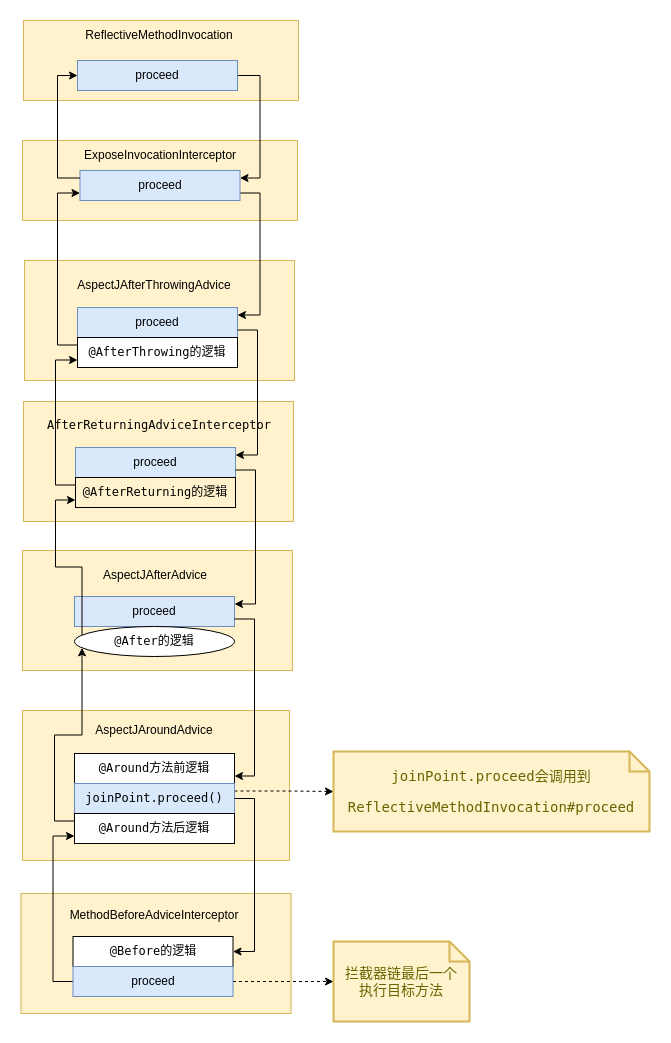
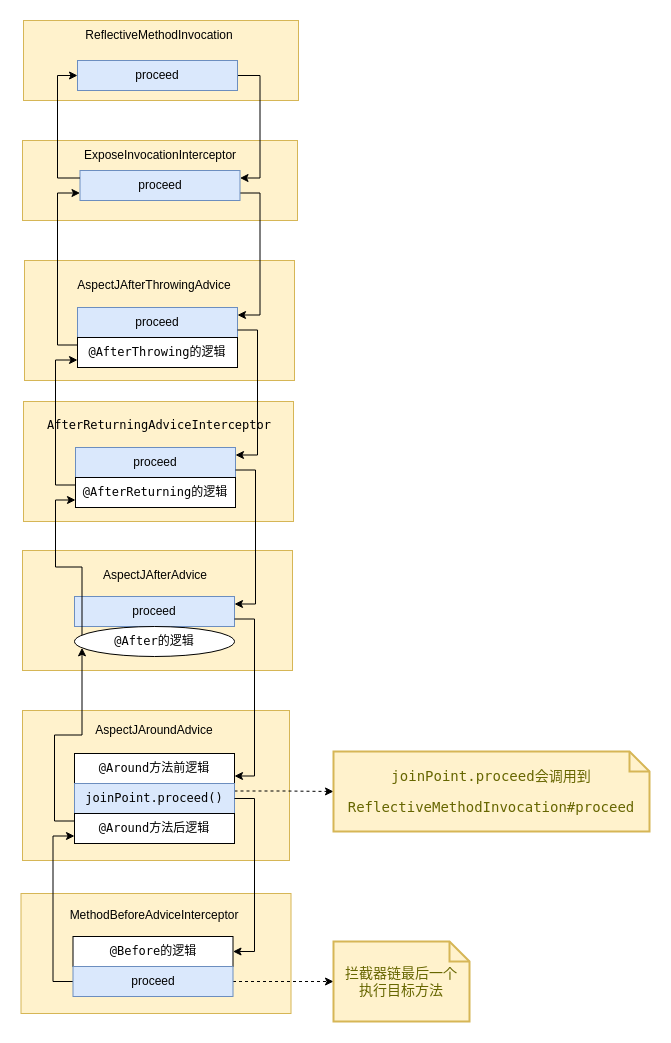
  <mxCell id="0" />
  <mxCell id="1" parent="0" />
  <mxCell id="2" value="&lt;pre&gt;&lt;br&gt;&lt;/pre&gt;" style="rounded=0;whiteSpace=wrap;html=1;fillColor=#fff2cc;strokeColor=#d6b656;" parent="1" vertex="1"><mxGeometry x="22" y="140" width="275" height="80" as="geometry" /></mxCell>
  <mxCell id="3" value="" style="rounded=0;whiteSpace=wrap;html=1;fillColor=#fff2cc;strokeColor=#d6b656;" parent="1" vertex="1"><mxGeometry x="24" y="260" width="270" height="120" as="geometry" /></mxCell>
  <mxCell id="4" value="proceed" style="rounded=0;whiteSpace=wrap;html=1;fillColor=#dae8fc;strokeColor=#6c8ebf;" parent="1" vertex="1"><mxGeometry x="77" y="307" width="160" height="30" as="geometry" /></mxCell>
  <mxCell id="5" style="edgeStyle=orthogonalEdgeStyle;rounded=0;orthogonalLoop=1;jettySize=auto;html=1;exitX=0;exitY=0.25;exitDx=0;exitDy=0;entryX=0;entryY=0.75;entryDx=0;entryDy=0;" edge="1" parent="1" source="6" target="33"><mxGeometry relative="1" as="geometry" /></mxCell>
  <mxCell id="6" value="&lt;pre&gt;@AfterThrowing的逻辑&lt;/pre&gt;" style="rounded=0;whiteSpace=wrap;html=1;" parent="1" vertex="1"><mxGeometry x="77" y="337" width="160" height="30" as="geometry" /></mxCell>
  <mxCell id="7" value="AspectJAfterThrowingAdvice" style="text;html=1;strokeColor=none;fillColor=none;align=center;verticalAlign=middle;whiteSpace=wrap;rounded=0;" parent="1" vertex="1"><mxGeometry x="124" y="270" width="60" height="30" as="geometry" /></mxCell>
  <mxCell id="8" value="" style="rounded=0;whiteSpace=wrap;html=1;fillColor=#fff2cc;strokeColor=#d6b656;" parent="1" vertex="1"><mxGeometry x="23" y="401" width="270" height="120" as="geometry" /></mxCell>
  <mxCell id="9" value="proceed" style="rounded=0;whiteSpace=wrap;html=1;fillColor=#dae8fc;strokeColor=#6c8ebf;" parent="1" vertex="1"><mxGeometry x="75" y="447" width="160" height="30" as="geometry" /></mxCell>
  <mxCell id="10" style="edgeStyle=orthogonalEdgeStyle;rounded=0;orthogonalLoop=1;jettySize=auto;html=1;exitX=0;exitY=0.25;exitDx=0;exitDy=0;entryX=0;entryY=0.75;entryDx=0;entryDy=0;" edge="1" parent="1" source="11" target="6"><mxGeometry relative="1" as="geometry" /></mxCell>
- <mxCell id="11" value="&lt;pre&gt;@AfterReturning的逻辑&lt;br&gt;&lt;/pre&gt;" style="rounded=0;whiteSpace=wrap;html=1;fillColor=#fff2cc;" parent="1" vertex="1"><mxGeometry x="75" y="477" width="160" height="30" as="geometry" /></mxCell>
+ <mxCell id="11" value="&lt;pre&gt;@AfterReturning的逻辑&lt;br&gt;&lt;/pre&gt;" style="rounded=0;whiteSpace=wrap;html=1;" parent="1" vertex="1"><mxGeometry x="75" y="477" width="160" height="30" as="geometry" /></mxCell>
  <mxCell id="12" value="&lt;pre&gt;AfterReturningAdviceInterceptor&lt;/pre&gt;" style="text;html=1;strokeColor=none;fillColor=none;align=center;verticalAlign=middle;whiteSpace=wrap;rounded=0;" parent="1" vertex="1"><mxGeometry x="129" y="410" width="60" height="30" as="geometry" /></mxCell>
  <mxCell id="13" value="" style="rounded=0;whiteSpace=wrap;html=1;fillColor=#fff2cc;strokeColor=#d6b656;" parent="1" vertex="1"><mxGeometry x="22" y="550" width="270" height="120" as="geometry" /></mxCell>
  <mxCell id="14" value="proceed" style="rounded=0;whiteSpace=wrap;html=1;fillColor=#dae8fc;strokeColor=#6c8ebf;" parent="1" vertex="1"><mxGeometry x="74" y="596" width="160" height="30" as="geometry" /></mxCell>
  <mxCell id="15" style="edgeStyle=orthogonalEdgeStyle;rounded=0;orthogonalLoop=1;jettySize=auto;html=1;exitX=0;exitY=0.25;exitDx=0;exitDy=0;entryX=0;entryY=0.75;entryDx=0;entryDy=0;" edge="1" parent="1" source="16" target="11"><mxGeometry relative="1" as="geometry" /></mxCell>
  <mxCell id="16" value="&lt;pre&gt;@After的逻辑&lt;br&gt;&lt;/pre&gt;" style="ellipse;whiteSpace=wrap;html=1;" parent="1" vertex="1"><mxGeometry x="74" y="626" width="160" height="30" as="geometry" /></mxCell>
  <mxCell id="17" value="AspectJAfterAdvice" style="text;html=1;strokeColor=none;fillColor=none;align=center;verticalAlign=middle;whiteSpace=wrap;rounded=0;" parent="1" vertex="1"><mxGeometry x="125" y="560" width="60" height="30" as="geometry" /></mxCell>
  <mxCell id="18" value="" style="rounded=0;whiteSpace=wrap;html=1;fillColor=#fff2cc;strokeColor=#d6b656;" parent="1" vertex="1"><mxGeometry x="22" y="710" width="267" height="150" as="geometry" /></mxCell>
  <mxCell id="19" value="&lt;pre&gt;&lt;pre&gt;@Around方法前逻辑&lt;/pre&gt;&lt;/pre&gt;" style="rounded=0;whiteSpace=wrap;html=1;" parent="1" vertex="1"><mxGeometry x="74" y="753" width="160" height="30" as="geometry" /></mxCell>
  <mxCell id="20" value="AspectJAroundAdvice" style="text;html=1;strokeColor=none;fillColor=none;align=center;verticalAlign=middle;whiteSpace=wrap;rounded=0;" parent="1" vertex="1"><mxGeometry x="124" y="715" width="60" height="30" as="geometry" /></mxCell>
  <mxCell id="21" style="edgeStyle=orthogonalEdgeStyle;rounded=0;orthogonalLoop=1;jettySize=auto;html=1;exitX=1;exitY=0.25;exitDx=0;exitDy=0;entryX=0;entryY=0.5;entryDx=0;entryDy=0;entryPerimeter=0;dashed=1;" edge="1" parent="1" source="22" target="43"><mxGeometry relative="1" as="geometry" /></mxCell>
  <mxCell id="22" value="&lt;pre&gt;&lt;pre&gt;&lt;pre&gt;joinPoint.proceed()&lt;/pre&gt;&lt;/pre&gt;&lt;/pre&gt;" style="rounded=0;whiteSpace=wrap;html=1;fillColor=#dae8fc;strokeColor=#6c8ebf;" parent="1" vertex="1"><mxGeometry x="74" y="783" width="160" height="30" as="geometry" /></mxCell>
  <mxCell id="23" style="edgeStyle=orthogonalEdgeStyle;rounded=0;orthogonalLoop=1;jettySize=auto;html=1;exitX=0;exitY=0.25;exitDx=0;exitDy=0;entryX=0;entryY=0.75;entryDx=0;entryDy=0;" edge="1" parent="1" source="24" target="16"><mxGeometry relative="1" as="geometry" /></mxCell>
  <mxCell id="24" value="&lt;pre&gt;&lt;pre&gt;@Around方法后逻辑&lt;/pre&gt;&lt;/pre&gt;" style="rounded=0;whiteSpace=wrap;html=1;" parent="1" vertex="1"><mxGeometry x="74" y="813" width="160" height="30" as="geometry" /></mxCell>
  <mxCell id="25" value="" style="rounded=0;whiteSpace=wrap;html=1;fillColor=#fff2cc;strokeColor=#d6b656;" parent="1" vertex="1"><mxGeometry x="20.5" y="893" width="270" height="120" as="geometry" /></mxCell>
  <mxCell id="26" value="&lt;pre&gt;@Before的逻辑&lt;/pre&gt;" style="rounded=0;whiteSpace=wrap;html=1;" parent="1" vertex="1"><mxGeometry x="72.5" y="936" width="160" height="30" as="geometry" /></mxCell>
  <mxCell id="27" style="edgeStyle=orthogonalEdgeStyle;rounded=0;orthogonalLoop=1;jettySize=auto;html=1;exitX=0;exitY=0.5;exitDx=0;exitDy=0;entryX=0;entryY=0.75;entryDx=0;entryDy=0;" edge="1" parent="1" source="29" target="24"><mxGeometry relative="1" as="geometry" /></mxCell>
  <mxCell id="28" style="edgeStyle=orthogonalEdgeStyle;rounded=0;orthogonalLoop=1;jettySize=auto;html=1;exitX=1;exitY=0.5;exitDx=0;exitDy=0;entryX=0;entryY=0.5;entryDx=0;entryDy=0;entryPerimeter=0;dashed=1;" edge="1" parent="1" source="29" target="35"><mxGeometry relative="1" as="geometry" /></mxCell>
  <mxCell id="29" value="&lt;pre&gt;&lt;span style=&quot;font-family: &amp;#34;helvetica&amp;#34;&quot;&gt;proceed&lt;/span&gt;&lt;br&gt;&lt;/pre&gt;" style="rounded=0;whiteSpace=wrap;html=1;fillColor=#dae8fc;strokeColor=#6c8ebf;" parent="1" vertex="1"><mxGeometry x="72.5" y="966" width="160" height="30" as="geometry" /></mxCell>
  <mxCell id="30" value="MethodBeforeAdviceInterceptor" style="text;html=1;strokeColor=none;fillColor=none;align=center;verticalAlign=middle;whiteSpace=wrap;rounded=0;" parent="1" vertex="1"><mxGeometry x="124" y="900" width="60" height="30" as="geometry" /></mxCell>
  <mxCell id="31" value="ExposeInvocationInterceptor" style="text;html=1;strokeColor=none;fillColor=none;align=center;verticalAlign=middle;whiteSpace=wrap;rounded=0;" parent="1" vertex="1"><mxGeometry x="129.5" y="140" width="60" height="30" as="geometry" /></mxCell>
  <mxCell id="32" style="edgeStyle=orthogonalEdgeStyle;rounded=0;orthogonalLoop=1;jettySize=auto;html=1;exitX=1;exitY=0.75;exitDx=0;exitDy=0;entryX=1;entryY=0.25;entryDx=0;entryDy=0;" edge="1" parent="1" source="33" target="4"><mxGeometry relative="1" as="geometry" /></mxCell>
  <mxCell id="33" value="proceed" style="rounded=0;whiteSpace=wrap;html=1;fillColor=#dae8fc;strokeColor=#6c8ebf;" parent="1" vertex="1"><mxGeometry x="79.5" y="170" width="160" height="30" as="geometry" /></mxCell>
  <mxCell id="34" style="edgeStyle=orthogonalEdgeStyle;rounded=0;orthogonalLoop=1;jettySize=auto;html=1;exitX=1;exitY=0.5;exitDx=0;exitDy=0;entryX=1;entryY=0.5;entryDx=0;entryDy=0;" edge="1" parent="1" source="22" target="26"><mxGeometry relative="1" as="geometry" /></mxCell>
  <mxCell id="35" value="拦截器链最后一个&lt;br&gt;执行目标方法" style="shape=note;strokeWidth=2;fontSize=14;size=20;whiteSpace=wrap;html=1;fillColor=#fff2cc;strokeColor=#d6b656;fontColor=#666600;" vertex="1" parent="1"><mxGeometry x="333" y="941" width="136" height="80" as="geometry" /></mxCell>
  <mxCell id="36" value="&lt;pre&gt;&lt;br&gt;&lt;/pre&gt;" style="rounded=0;whiteSpace=wrap;html=1;fillColor=#fff2cc;strokeColor=#d6b656;" vertex="1" parent="1"><mxGeometry x="23" y="20" width="275" height="80" as="geometry" /></mxCell>
  <mxCell id="37" style="edgeStyle=orthogonalEdgeStyle;rounded=0;orthogonalLoop=1;jettySize=auto;html=1;exitX=1;exitY=0.5;exitDx=0;exitDy=0;entryX=1;entryY=0.25;entryDx=0;entryDy=0;" edge="1" parent="1" source="38" target="33"><mxGeometry relative="1" as="geometry" /></mxCell>
  <mxCell id="38" value="proceed" style="rounded=0;whiteSpace=wrap;html=1;fillColor=#dae8fc;strokeColor=#6c8ebf;" vertex="1" parent="1"><mxGeometry x="77" y="60" width="160" height="30" as="geometry" /></mxCell>
  <mxCell id="39" value="ReflectiveMethodInvocation" style="text;html=1;strokeColor=none;fillColor=none;align=center;verticalAlign=middle;whiteSpace=wrap;rounded=0;" vertex="1" parent="1"><mxGeometry x="129" y="20" width="60" height="30" as="geometry" /></mxCell>
  <mxCell id="40" style="edgeStyle=orthogonalEdgeStyle;rounded=0;orthogonalLoop=1;jettySize=auto;html=1;exitX=1;exitY=0.75;exitDx=0;exitDy=0;entryX=1;entryY=0.25;entryDx=0;entryDy=0;" edge="1" parent="1" source="4" target="9"><mxGeometry relative="1" as="geometry" /></mxCell>
  <mxCell id="41" style="edgeStyle=orthogonalEdgeStyle;rounded=0;orthogonalLoop=1;jettySize=auto;html=1;exitX=1;exitY=0.75;exitDx=0;exitDy=0;entryX=1;entryY=0.75;entryDx=0;entryDy=0;" edge="1" parent="1" source="14" target="19"><mxGeometry relative="1" as="geometry" /></mxCell>
  <mxCell id="42" style="edgeStyle=orthogonalEdgeStyle;rounded=0;orthogonalLoop=1;jettySize=auto;html=1;exitX=1;exitY=0.75;exitDx=0;exitDy=0;entryX=1;entryY=0.25;entryDx=0;entryDy=0;" edge="1" parent="1" source="9" target="14"><mxGeometry relative="1" as="geometry" /></mxCell>
  <mxCell id="43" value="&lt;pre&gt;joinPoint.proceed会调用到&lt;/pre&gt;&lt;pre&gt;ReflectiveMethodInvocation#proceed&lt;font color=&quot;#000000&quot;&gt;&lt;span style=&quot;font-size: 12px&quot;&gt;&lt;br&gt;&lt;/span&gt;&lt;/font&gt;&lt;/pre&gt;" style="shape=note;strokeWidth=2;fontSize=14;size=20;whiteSpace=wrap;html=1;fillColor=#fff2cc;strokeColor=#d6b656;fontColor=#666600;" vertex="1" parent="1"><mxGeometry x="333" y="751" width="316" height="80" as="geometry" /></mxCell>
  <mxCell id="44" style="edgeStyle=orthogonalEdgeStyle;rounded=0;orthogonalLoop=1;jettySize=auto;html=1;exitX=0;exitY=0.25;exitDx=0;exitDy=0;entryX=0;entryY=0.5;entryDx=0;entryDy=0;" edge="1" parent="1" source="33" target="38"><mxGeometry relative="1" as="geometry" /></mxCell>
